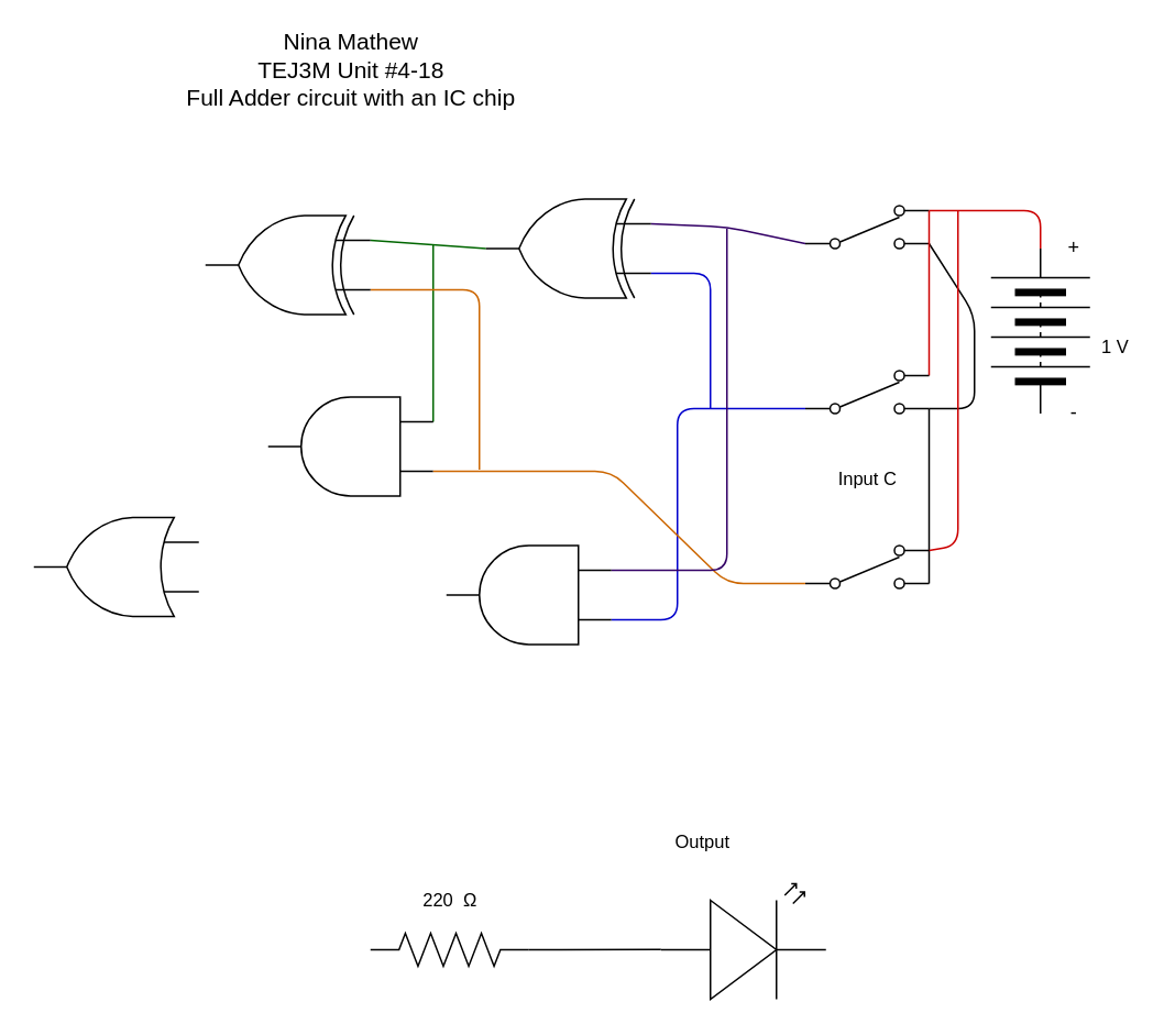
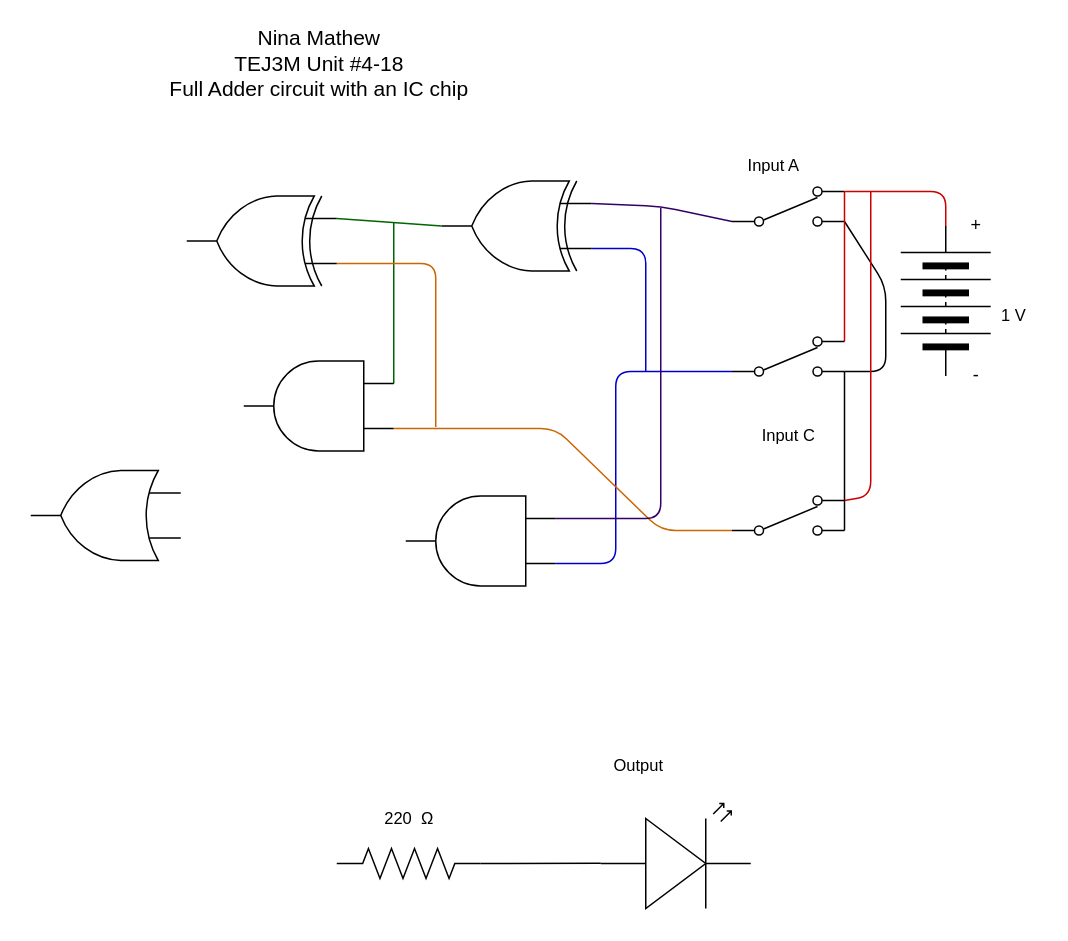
  <mxCell id="0" />
  <mxCell id="1" parent="0" />
  <mxCell id="2" style="shape=connector;rounded=1;html=1;exitX=1;exitY=0.5;exitDx=0;exitDy=0;entryX=1;entryY=0.115;entryDx=0;entryDy=0;entryPerimeter=0;labelBackgroundColor=default;fontFamily=Helvetica;fontSize=11;fontColor=default;endArrow=none;endFill=0;strokeColor=#CC0000;" parent="1" source="3" target="13" edge="1"><mxGeometry relative="1" as="geometry"><Array as="points"><mxPoint x="630" y="127" /></Array></mxGeometry></mxCell>
  <mxCell id="3" value="" style="pointerEvents=1;verticalLabelPosition=bottom;shadow=0;dashed=0;align=center;html=1;verticalAlign=top;shape=mxgraph.electrical.miscellaneous.batteryStack;direction=north;" parent="1" vertex="1"><mxGeometry x="600" y="150" width="60" height="100" as="geometry" /></mxCell>
  <mxCell id="4" style="edgeStyle=none;html=1;exitX=0;exitY=0.5;exitDx=0;exitDy=0;exitPerimeter=0;entryX=0;entryY=0.57;entryDx=0;entryDy=0;entryPerimeter=0;endArrow=none;endFill=0;" parent="1" source="5" target="6" edge="1"><mxGeometry relative="1" as="geometry" /></mxCell>
  <mxCell id="5" value="" style="pointerEvents=1;verticalLabelPosition=bottom;shadow=0;dashed=0;align=center;html=1;verticalAlign=top;shape=mxgraph.electrical.resistors.resistor_2;direction=west;" parent="1" vertex="1"><mxGeometry x="224" y="565" width="96" height="20" as="geometry" /></mxCell>
  <mxCell id="6" value="" style="verticalLabelPosition=bottom;shadow=0;dashed=0;align=center;html=1;verticalAlign=top;shape=mxgraph.electrical.opto_electronics.led_2;pointerEvents=1;direction=east;flipV=0;flipH=0;" parent="1" vertex="1"><mxGeometry x="400" y="535" width="100" height="70" as="geometry" /></mxCell>
  <mxCell id="7" value="1 V" style="text;html=1;align=center;verticalAlign=middle;resizable=0;points=[];autosize=1;strokeColor=none;fillColor=none;fontSize=11;fontFamily=Helvetica;fontColor=default;" parent="1" vertex="1"><mxGeometry x="660" y="200" width="30" height="20" as="geometry" /></mxCell>
  <mxCell id="8" value="220&amp;nbsp;&amp;nbsp;Ω" style="text;html=1;align=center;verticalAlign=middle;resizable=0;points=[];autosize=1;strokeColor=none;fillColor=none;fontSize=11;fontFamily=Helvetica;fontColor=default;" parent="1" vertex="1"><mxGeometry x="247" y="535" width="50" height="20" as="geometry" /></mxCell>
  <mxCell id="9" value="Output" style="text;html=1;align=center;verticalAlign=middle;resizable=0;points=[];autosize=1;strokeColor=none;fillColor=none;fontSize=11;fontFamily=Helvetica;fontColor=default;" parent="1" vertex="1"><mxGeometry x="400" y="500" width="50" height="20" as="geometry" /></mxCell>
  <mxCell id="10" value="&lt;font&gt;&lt;span style=&quot;font-size: 14px&quot;&gt;Nina Mathew&lt;/span&gt;&lt;br&gt;&lt;span style=&quot;font-size: 14px&quot;&gt;TEJ3M Unit #4-18&lt;/span&gt;&lt;br&gt;&lt;div&gt;&lt;span style=&quot;font-size: 14px&quot;&gt;Full Adder circuit with an IC chip&lt;/span&gt;&lt;/div&gt;&lt;div style=&quot;font-size: 14px&quot;&gt;&lt;br&gt;&lt;/div&gt;&lt;/font&gt;" style="text;html=1;align=center;verticalAlign=middle;resizable=0;points=[];autosize=1;strokeColor=none;fillColor=none;fontSize=11;fontFamily=Helvetica;fontColor=default;" parent="1" vertex="1"><mxGeometry x="102" y="20" width="220" height="60" as="geometry" /></mxCell>
  <mxCell id="11" style="edgeStyle=none;shape=connector;rounded=1;html=1;exitX=1;exitY=0.885;exitDx=0;exitDy=0;exitPerimeter=0;entryX=1;entryY=0.885;entryDx=0;entryDy=0;entryPerimeter=0;labelBackgroundColor=default;fontFamily=Helvetica;fontSize=11;fontColor=default;endArrow=none;endFill=0;strokeColor=#000000;" parent="1" source="13" target="19" edge="1"><mxGeometry relative="1" as="geometry"><Array as="points"><mxPoint x="590" y="190" /><mxPoint x="590" y="247" /></Array></mxGeometry></mxCell>
  <mxCell id="12" style="edgeStyle=none;shape=connector;rounded=1;html=1;exitX=0;exitY=0.885;exitDx=0;exitDy=0;exitPerimeter=0;entryX=0;entryY=0.75;entryDx=0;entryDy=0;entryPerimeter=0;labelBackgroundColor=default;fontFamily=Helvetica;fontSize=11;fontColor=default;endArrow=none;endFill=0;strokeColor=#330066;" edge="1" parent="1" source="13" target="22"><mxGeometry relative="1" as="geometry"><Array as="points"><mxPoint x="440" y="137" /></Array></mxGeometry></mxCell>
  <mxCell id="13" value="" style="pointerEvents=1;verticalLabelPosition=bottom;shadow=0;dashed=0;align=center;html=1;verticalAlign=top;shape=mxgraph.electrical.electro-mechanical.2-way_switch;direction=east;" parent="1" vertex="1"><mxGeometry x="487.5" y="124" width="75" height="26" as="geometry" /></mxCell>
  <mxCell id="14" value="+" style="text;html=1;align=center;verticalAlign=middle;resizable=0;points=[];autosize=1;strokeColor=none;fillColor=none;" parent="1" vertex="1"><mxGeometry x="640" y="140" width="20" height="20" as="geometry" /></mxCell>
  <mxCell id="15" value="-" style="text;html=1;align=center;verticalAlign=middle;resizable=0;points=[];autosize=1;strokeColor=none;fillColor=none;" parent="1" vertex="1"><mxGeometry x="640" y="240" width="20" height="20" as="geometry" /></mxCell>
+ <mxCell id="16" value="Input A" style="text;html=1;align=center;verticalAlign=middle;resizable=0;points=[];autosize=1;strokeColor=none;fillColor=none;fontSize=11;fontFamily=Helvetica;fontColor=default;" parent="1" vertex="1"><mxGeometry x="490" y="100" width="50" height="20" as="geometry" /></mxCell>
  <mxCell id="17" style="edgeStyle=none;shape=connector;rounded=1;html=1;exitX=1;exitY=0.115;exitDx=0;exitDy=0;exitPerimeter=0;labelBackgroundColor=default;fontFamily=Helvetica;fontSize=11;fontColor=default;endArrow=none;endFill=0;strokeColor=#CC0000;entryX=1;entryY=0.115;entryDx=0;entryDy=0;entryPerimeter=0;" parent="1" source="19" target="13" edge="1"><mxGeometry relative="1" as="geometry"><mxPoint x="575" y="130" as="targetPoint" /></mxGeometry></mxCell>
  <mxCell id="18" style="edgeStyle=none;shape=connector;rounded=1;html=1;exitX=0;exitY=0.885;exitDx=0;exitDy=0;exitPerimeter=0;entryX=0;entryY=0.25;entryDx=0;entryDy=0;entryPerimeter=0;labelBackgroundColor=default;fontFamily=Helvetica;fontSize=11;fontColor=default;endArrow=none;endFill=0;strokeColor=#0000CC;" edge="1" parent="1" source="19" target="31"><mxGeometry relative="1" as="geometry"><Array as="points"><mxPoint x="410" y="247" /><mxPoint x="410" y="310" /><mxPoint x="410" y="375" /></Array></mxGeometry></mxCell>
  <mxCell id="19" value="" style="pointerEvents=1;verticalLabelPosition=bottom;shadow=0;dashed=0;align=center;html=1;verticalAlign=top;shape=mxgraph.electrical.electro-mechanical.2-way_switch;direction=east;" parent="1" vertex="1"><mxGeometry x="487.5" y="224" width="75" height="26" as="geometry" /></mxCell>
  <mxCell id="20" style="edgeStyle=none;shape=connector;rounded=1;html=1;exitX=0;exitY=0.25;exitDx=0;exitDy=0;exitPerimeter=0;labelBackgroundColor=default;fontFamily=Helvetica;fontSize=11;fontColor=default;endArrow=none;endFill=0;strokeColor=#0000CC;" edge="1" parent="1" source="22"><mxGeometry relative="1" as="geometry"><mxPoint x="430" y="247" as="targetPoint" /><mxPoint x="400" y="149" as="sourcePoint" /><Array as="points"><mxPoint x="430" y="165" /></Array></mxGeometry></mxCell>
  <mxCell id="21" style="edgeStyle=none;shape=connector;rounded=1;html=1;exitX=1;exitY=0.5;exitDx=0;exitDy=0;exitPerimeter=0;labelBackgroundColor=default;fontFamily=Helvetica;fontSize=11;fontColor=default;endArrow=none;endFill=0;strokeColor=#006600;entryX=0;entryY=0.75;entryDx=0;entryDy=0;entryPerimeter=0;" edge="1" parent="1" source="22" target="33"><mxGeometry relative="1" as="geometry"><mxPoint x="210" y="160" as="targetPoint" /></mxGeometry></mxCell>
  <mxCell id="22" value="" style="verticalLabelPosition=bottom;shadow=0;dashed=0;align=center;html=1;verticalAlign=top;shape=mxgraph.electrical.logic_gates.logic_gate;operation=xor;direction=west;" parent="1" vertex="1"><mxGeometry x="294" y="120" width="100" height="60" as="geometry" /></mxCell>
  <mxCell id="23" style="edgeStyle=none;shape=connector;rounded=1;html=1;exitX=0;exitY=0.75;exitDx=0;exitDy=0;exitPerimeter=0;labelBackgroundColor=default;fontFamily=Helvetica;fontSize=11;fontColor=default;endArrow=none;endFill=0;strokeColor=#006600;" edge="1" parent="1" source="24"><mxGeometry relative="1" as="geometry"><mxPoint x="262" y="148" as="targetPoint" /><mxPoint x="262" y="253" as="sourcePoint" /></mxGeometry></mxCell>
  <mxCell id="24" value="" style="verticalLabelPosition=bottom;shadow=0;dashed=0;align=center;html=1;verticalAlign=top;shape=mxgraph.electrical.logic_gates.logic_gate;operation=and;direction=west;" parent="1" vertex="1"><mxGeometry x="162" y="240" width="100" height="60" as="geometry" /></mxCell>
  <mxCell id="25" style="edgeStyle=none;shape=connector;rounded=1;html=1;exitX=1;exitY=0.885;exitDx=0;exitDy=0;exitPerimeter=0;entryX=1;entryY=0.885;entryDx=0;entryDy=0;entryPerimeter=0;labelBackgroundColor=default;fontFamily=Helvetica;fontSize=11;fontColor=default;endArrow=none;endFill=0;strokeColor=default;" edge="1" parent="1" source="28" target="19"><mxGeometry relative="1" as="geometry" /></mxCell>
  <mxCell id="26" style="edgeStyle=none;shape=connector;rounded=1;html=1;labelBackgroundColor=default;fontFamily=Helvetica;fontSize=11;fontColor=default;endArrow=none;endFill=0;strokeColor=#CC0000;exitX=1;exitY=0.115;exitDx=0;exitDy=0;exitPerimeter=0;" edge="1" parent="1" source="28"><mxGeometry relative="1" as="geometry"><mxPoint x="580" y="127" as="targetPoint" /><mxPoint x="580" y="340" as="sourcePoint" /><Array as="points"><mxPoint x="580" y="330" /><mxPoint x="580" y="207" /></Array></mxGeometry></mxCell>
  <mxCell id="27" style="edgeStyle=none;shape=connector;rounded=1;html=1;exitX=0;exitY=0.885;exitDx=0;exitDy=0;exitPerimeter=0;entryX=0;entryY=0.25;entryDx=0;entryDy=0;entryPerimeter=0;labelBackgroundColor=default;fontFamily=Helvetica;fontSize=11;fontColor=default;endArrow=none;endFill=0;strokeColor=#CC6600;" edge="1" parent="1" source="28" target="24"><mxGeometry relative="1" as="geometry"><Array as="points"><mxPoint x="440" y="353" /><mxPoint x="370" y="285" /><mxPoint x="330" y="285" /><mxPoint x="310" y="285" /><mxPoint x="280" y="285" /></Array></mxGeometry></mxCell>
  <mxCell id="28" value="" style="pointerEvents=1;verticalLabelPosition=bottom;shadow=0;dashed=0;align=center;html=1;verticalAlign=top;shape=mxgraph.electrical.electro-mechanical.2-way_switch;direction=east;" vertex="1" parent="1"><mxGeometry x="487.5" y="330" width="75" height="26" as="geometry" /></mxCell>
  <mxCell id="29" value="Input C" style="text;html=1;align=center;verticalAlign=middle;resizable=0;points=[];autosize=1;strokeColor=none;fillColor=none;fontSize=11;fontFamily=Helvetica;fontColor=default;" vertex="1" parent="1"><mxGeometry x="500" y="280" width="50" height="20" as="geometry" /></mxCell>
  <mxCell id="30" style="edgeStyle=none;shape=connector;rounded=1;html=1;labelBackgroundColor=default;fontFamily=Helvetica;fontSize=11;fontColor=default;endArrow=none;endFill=0;strokeColor=#330066;exitX=0;exitY=0.75;exitDx=0;exitDy=0;exitPerimeter=0;" edge="1" parent="1" source="31"><mxGeometry relative="1" as="geometry"><mxPoint x="440" y="138" as="targetPoint" /><mxPoint x="430" y="352" as="sourcePoint" /><Array as="points"><mxPoint x="440" y="345" /></Array></mxGeometry></mxCell>
  <mxCell id="31" value="" style="verticalLabelPosition=bottom;shadow=0;dashed=0;align=center;html=1;verticalAlign=top;shape=mxgraph.electrical.logic_gates.logic_gate;operation=and;direction=west;" vertex="1" parent="1"><mxGeometry x="270" y="330" width="100" height="60" as="geometry" /></mxCell>
  <mxCell id="32" style="edgeStyle=none;shape=connector;rounded=1;html=1;exitX=0;exitY=0.25;exitDx=0;exitDy=0;exitPerimeter=0;labelBackgroundColor=default;fontFamily=Helvetica;fontSize=11;fontColor=default;endArrow=none;endFill=0;strokeColor=#CC6600;" edge="1" parent="1" source="33"><mxGeometry relative="1" as="geometry"><mxPoint x="290" y="284" as="targetPoint" /><mxPoint x="210" y="169" as="sourcePoint" /><Array as="points"><mxPoint x="290" y="175" /></Array></mxGeometry></mxCell>
  <mxCell id="33" value="" style="verticalLabelPosition=bottom;shadow=0;dashed=0;align=center;html=1;verticalAlign=top;shape=mxgraph.electrical.logic_gates.logic_gate;operation=xor;direction=west;" vertex="1" parent="1"><mxGeometry x="124" y="130" width="100" height="60" as="geometry" /></mxCell>
  <mxCell id="34" value="" style="verticalLabelPosition=bottom;shadow=0;dashed=0;align=center;html=1;verticalAlign=top;shape=mxgraph.electrical.logic_gates.logic_gate;operation=or;direction=west;" vertex="1" parent="1"><mxGeometry x="20" y="313" width="100" height="60" as="geometry" /></mxCell>
